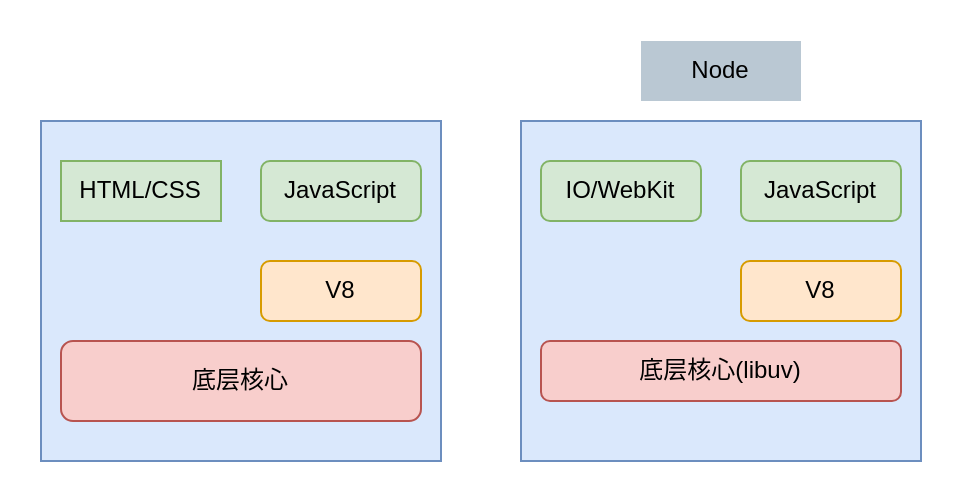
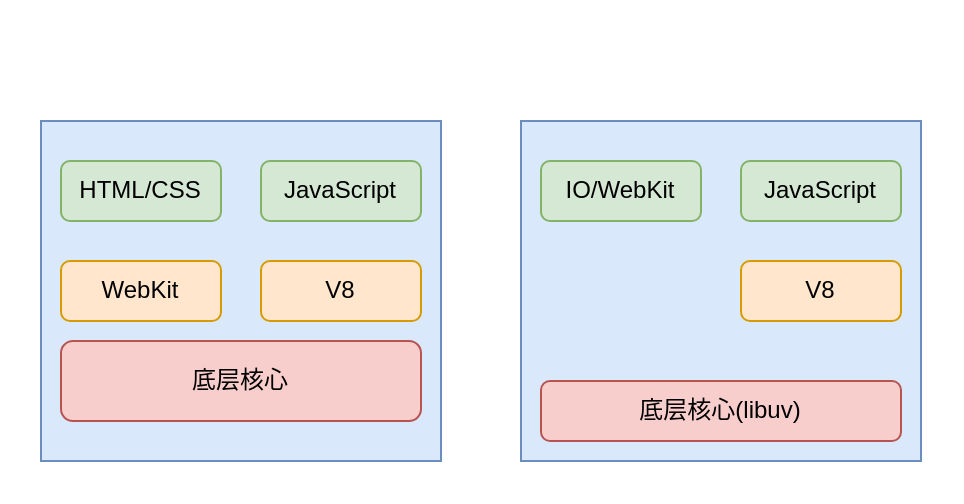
  <mxCell id="0" />
  <mxCell id="1" parent="0" />
  <mxCell id="2" value="" style="rounded=0;whiteSpace=wrap;html=1;fillColor=#dae8fc;strokeColor=#6c8ebf;" parent="1" vertex="1"><mxGeometry x="20" y="60" width="200" height="170" as="geometry" /></mxCell>
- <mxCell id="3" value="HTML/CSS" style="whiteSpace=wrap;html=1;fillColor=#d5e8d4;strokeColor=#82b366;rounded=0;" parent="1" vertex="1"><mxGeometry x="30" y="80" width="80" height="30" as="geometry" /></mxCell>
+ <mxCell id="3" value="HTML/CSS" style="rounded=1;whiteSpace=wrap;html=1;fillColor=#d5e8d4;strokeColor=#82b366;" parent="1" vertex="1"><mxGeometry x="30" y="80" width="80" height="30" as="geometry" /></mxCell>
  <mxCell id="4" value="JavaScript" style="rounded=1;whiteSpace=wrap;html=1;fillColor=#d5e8d4;strokeColor=#82b366;" parent="1" vertex="1"><mxGeometry x="130" y="80" width="80" height="30" as="geometry" /></mxCell>
+ <mxCell id="5" value="WebKit" style="rounded=1;whiteSpace=wrap;html=1;fillColor=#ffe6cc;strokeColor=#d79b00;" parent="1" vertex="1"><mxGeometry x="30" y="130" width="80" height="30" as="geometry" /></mxCell>
  <mxCell id="6" value="V8" style="rounded=1;whiteSpace=wrap;html=1;fillColor=#ffe6cc;strokeColor=#d79b00;" parent="1" vertex="1"><mxGeometry x="130" y="130" width="80" height="30" as="geometry" /></mxCell>
  <mxCell id="7" value="底层核心" style="rounded=1;whiteSpace=wrap;html=1;fillColor=#f8cecc;strokeColor=#b85450;" parent="1" vertex="1"><mxGeometry x="30" y="170" width="180" height="40" as="geometry" /></mxCell>
  <mxCell id="8" value="" style="rounded=0;whiteSpace=wrap;html=1;fillColor=#dae8fc;strokeColor=#6c8ebf;" parent="1" vertex="1"><mxGeometry x="260" y="60" width="200" height="170" as="geometry" /></mxCell>
  <mxCell id="9" value="IO/WebKit" style="rounded=1;whiteSpace=wrap;html=1;fillColor=#d5e8d4;strokeColor=#82b366;" parent="1" vertex="1"><mxGeometry x="270" y="80" width="80" height="30" as="geometry" /></mxCell>
  <mxCell id="10" value="JavaScript" style="rounded=1;whiteSpace=wrap;html=1;fillColor=#d5e8d4;strokeColor=#82b366;" parent="1" vertex="1"><mxGeometry x="370" y="80" width="80" height="30" as="geometry" /></mxCell>
  <mxCell id="11" value="V8" style="rounded=1;whiteSpace=wrap;html=1;fillColor=#ffe6cc;strokeColor=#d79b00;" parent="1" vertex="1"><mxGeometry x="370" y="130" width="80" height="30" as="geometry" /></mxCell>
- <mxCell id="12" value="底层核心(libuv)" style="rounded=1;whiteSpace=wrap;html=1;fillColor=#f8cecc;strokeColor=#b85450;" parent="1" vertex="1"><mxGeometry x="270" y="170" width="180" height="30" as="geometry" /></mxCell>
- <mxCell id="13" value="Node" style="text;html=1;fillColor=#bac8d3;align=center;verticalAlign=middle;whiteSpace=wrap;rounded=0;" parent="1" vertex="1"><mxGeometry x="320" y="20" width="80" height="30" as="geometry" /></mxCell>
+ <mxCell id="12" value="底层核心(libuv)" style="rounded=1;whiteSpace=wrap;html=1;fillColor=#f8cecc;strokeColor=#b85450;" parent="1" vertex="1"><mxGeometry x="270" y="190" width="180" height="30" as="geometry" /></mxCell>
